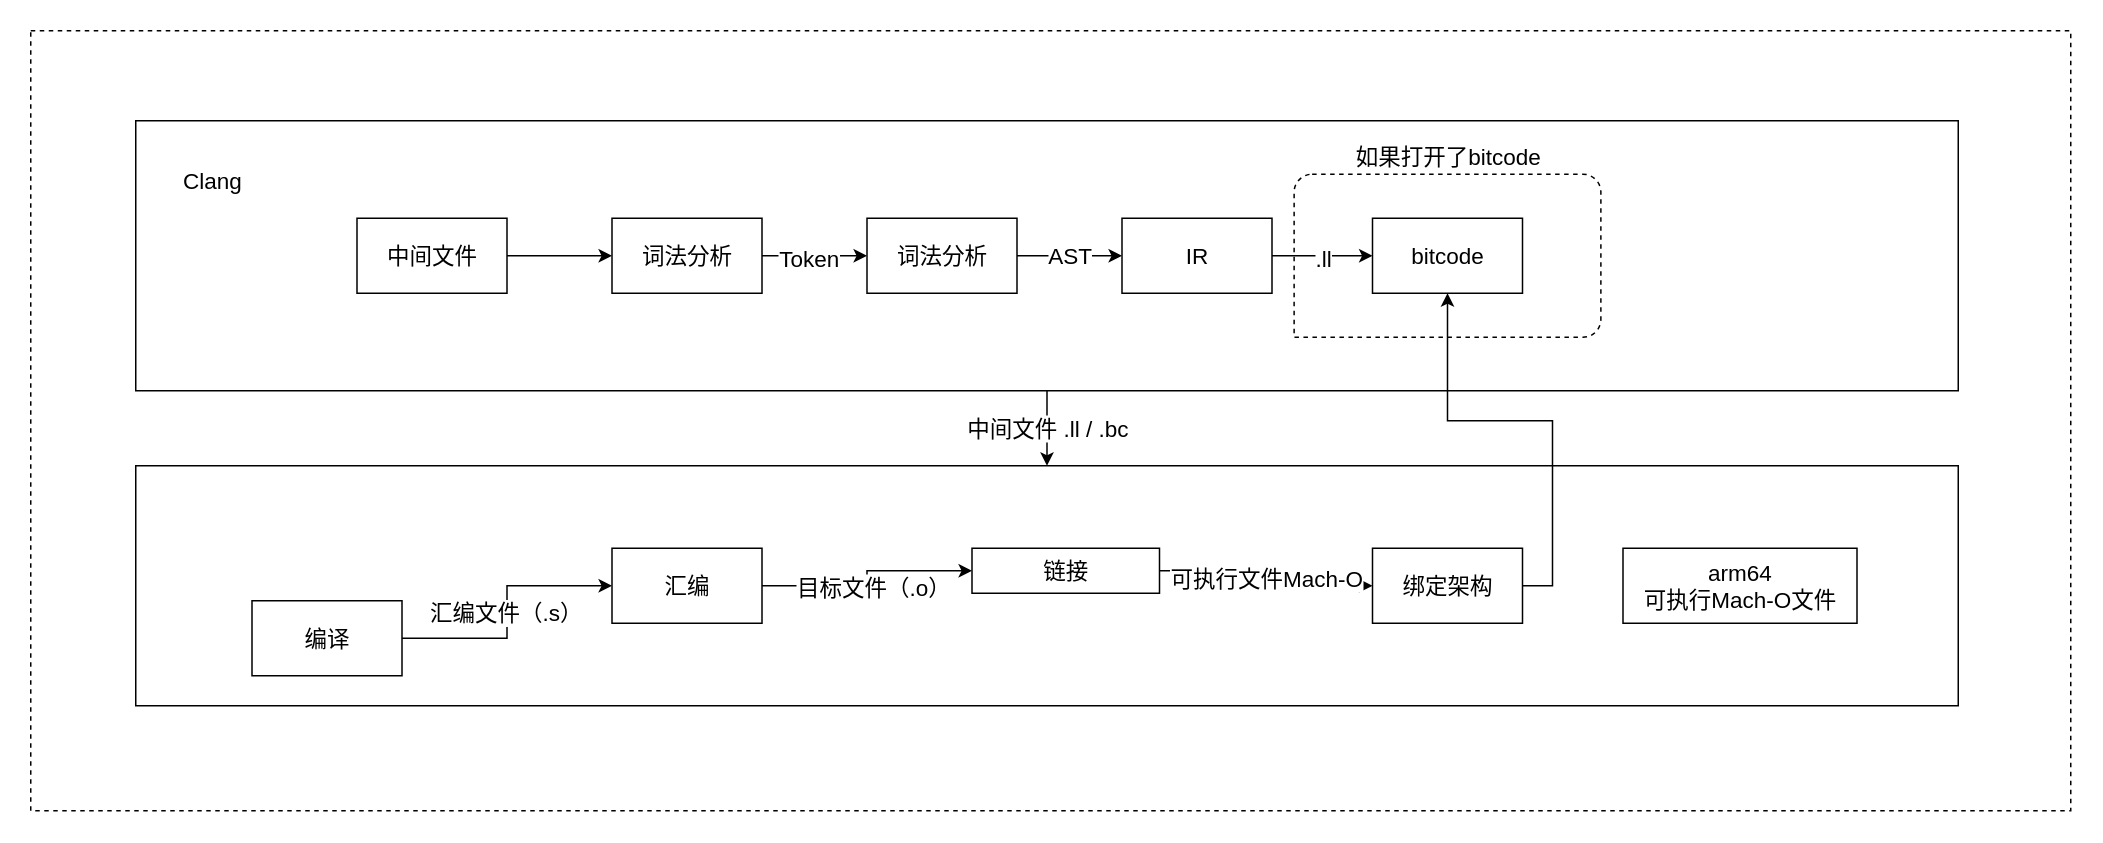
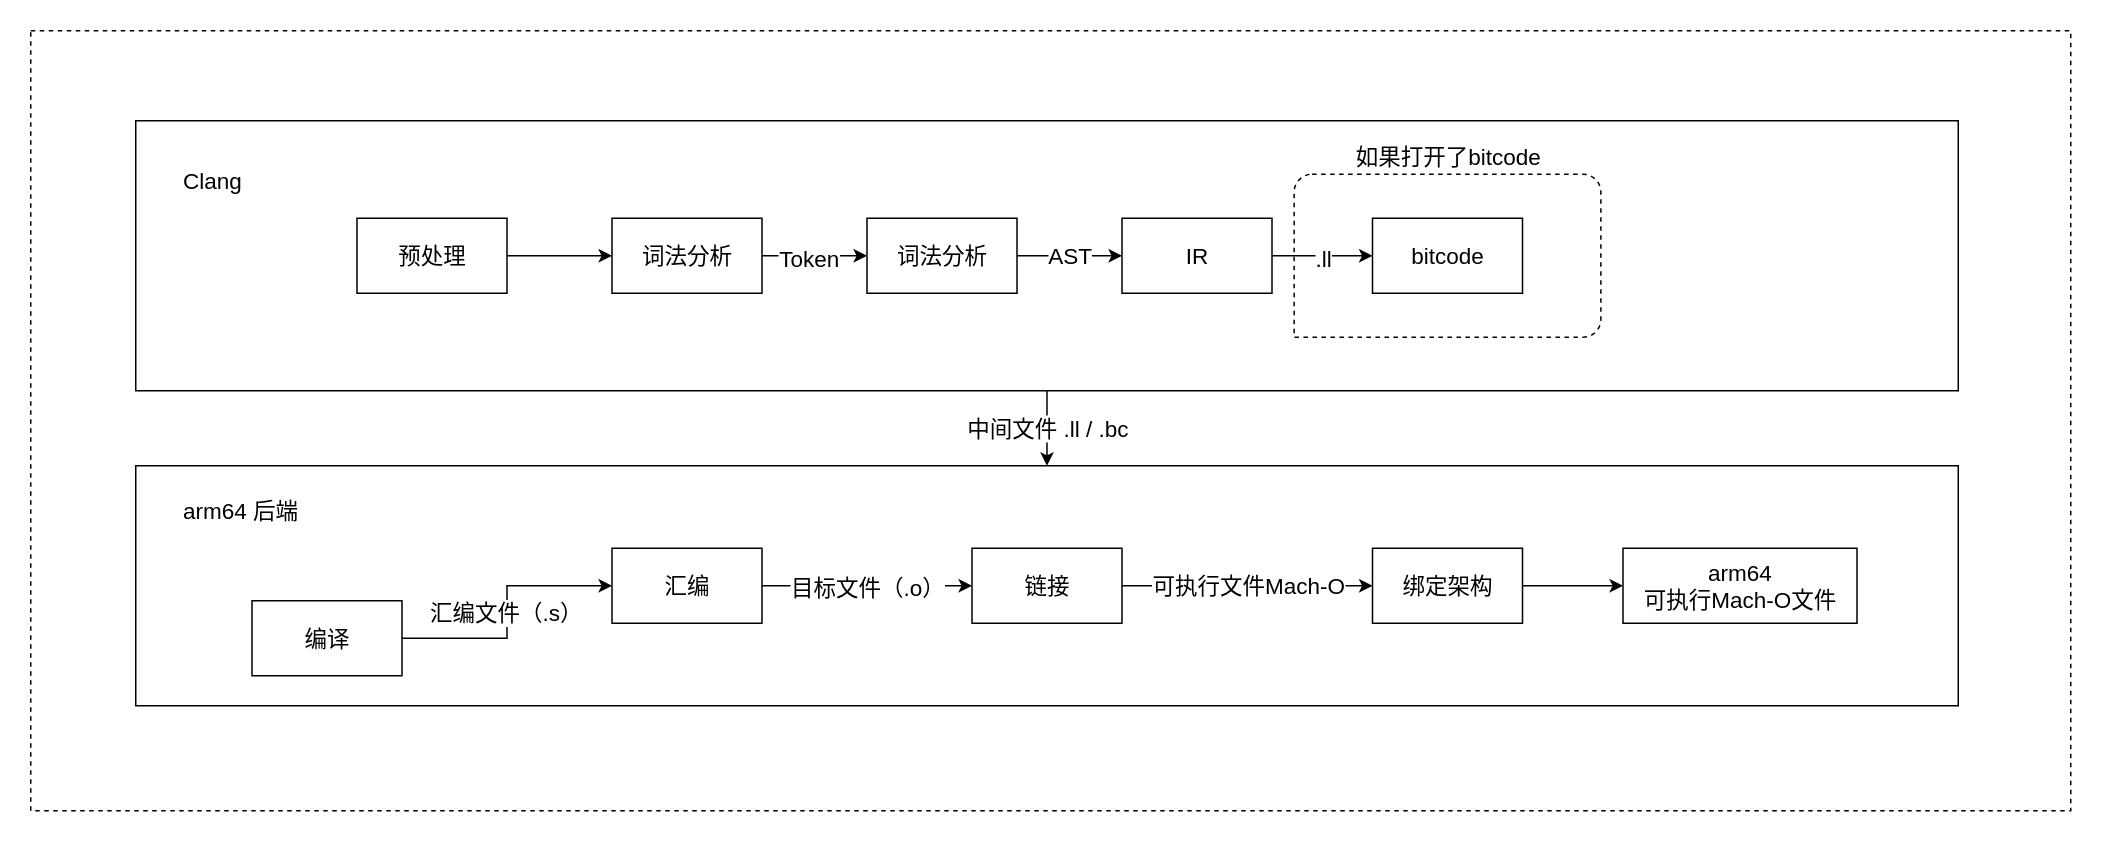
  <mxCell id="0" />
  <mxCell id="1" parent="0" />
  <mxCell id="2" value="" style="rounded=0;whiteSpace=wrap;html=1;shadow=0;dashed=1;sketch=0;fontSize=15;gradientColor=none;align=left;verticalAlign=bottom;" vertex="1" parent="1"><mxGeometry x="20" y="20" width="1360" height="520" as="geometry" /></mxCell>
  <mxCell id="3" value="中间文件 .ll / .bc" style="edgeStyle=orthogonalEdgeStyle;rounded=0;orthogonalLoop=1;jettySize=auto;html=1;exitX=0.5;exitY=1;exitDx=0;exitDy=0;entryX=0.5;entryY=0;entryDx=0;entryDy=0;fontSize=15;" edge="1" parent="1" source="4" target="18"><mxGeometry relative="1" as="geometry" /></mxCell>
  <mxCell id="4" value="" style="rounded=0;whiteSpace=wrap;html=1;fontSize=15;" vertex="1" parent="1"><mxGeometry x="90" y="80" width="1215" height="180" as="geometry" /></mxCell>
  <mxCell id="5" value="如果打开了bitcode" style="verticalLabelPosition=top;verticalAlign=bottom;shape=mxgraph.basic.three_corner_round_rect;dx=6;fontSize=15;labelPosition=center;align=center;dashed=1;spacing=2;html=1;labelBorderColor=none;shadow=0;sketch=0;" vertex="1" parent="1"><mxGeometry x="862.25" y="115.63" width="204.5" height="108.75" as="geometry" /></mxCell>
  <mxCell id="6" value="Clang" style="text;html=1;strokeColor=none;fillColor=none;align=left;verticalAlign=middle;whiteSpace=wrap;rounded=0;fontSize=15;" vertex="1" parent="1"><mxGeometry x="120" y="110" width="90" height="20" as="geometry" /></mxCell>
  <mxCell id="7" style="edgeStyle=orthogonalEdgeStyle;rounded=0;orthogonalLoop=1;jettySize=auto;html=1;exitX=1;exitY=0.5;exitDx=0;exitDy=0;entryX=0;entryY=0.5;entryDx=0;entryDy=0;fontSize=15;" edge="1" parent="1" source="8" target="11"><mxGeometry relative="1" as="geometry" /></mxCell>
- <mxCell id="8" value="中间文件" style="rounded=0;whiteSpace=wrap;html=1;fontSize=15;" vertex="1" parent="1"><mxGeometry x="237.5" y="145" width="100" height="50" as="geometry" /></mxCell>
+ <mxCell id="8" value="预处理" style="rounded=0;whiteSpace=wrap;html=1;fontSize=15;" vertex="1" parent="1"><mxGeometry x="237.5" y="145" width="100" height="50" as="geometry" /></mxCell>
  <mxCell id="9" style="edgeStyle=orthogonalEdgeStyle;rounded=0;orthogonalLoop=1;jettySize=auto;html=1;exitX=1;exitY=0.5;exitDx=0;exitDy=0;entryX=0;entryY=0.5;entryDx=0;entryDy=0;fontSize=15;" edge="1" parent="1" source="11" target="13"><mxGeometry relative="1" as="geometry" /></mxCell>
  <mxCell id="10" value="Token" style="edgeLabel;html=1;align=center;verticalAlign=middle;resizable=0;points=[];fontSize=15;" vertex="1" connectable="0" parent="9"><mxGeometry x="-0.12" y="-1" relative="1" as="geometry"><mxPoint as="offset" /></mxGeometry></mxCell>
  <mxCell id="11" value="词法分析" style="rounded=0;whiteSpace=wrap;html=1;fontSize=15;" vertex="1" parent="1"><mxGeometry x="407.5" y="145" width="100" height="50" as="geometry" /></mxCell>
  <mxCell id="12" value="AST" style="edgeStyle=orthogonalEdgeStyle;rounded=0;orthogonalLoop=1;jettySize=auto;html=1;exitX=1;exitY=0.5;exitDx=0;exitDy=0;entryX=0;entryY=0.5;entryDx=0;entryDy=0;fontSize=15;" edge="1" parent="1" source="13" target="16"><mxGeometry relative="1" as="geometry" /></mxCell>
  <mxCell id="13" value="词法分析" style="rounded=0;whiteSpace=wrap;html=1;fontSize=15;" vertex="1" parent="1"><mxGeometry x="577.5" y="145" width="100" height="50" as="geometry" /></mxCell>
  <mxCell id="14" style="edgeStyle=orthogonalEdgeStyle;rounded=0;orthogonalLoop=1;jettySize=auto;html=1;exitX=1;exitY=0.5;exitDx=0;exitDy=0;entryX=0;entryY=0.5;entryDx=0;entryDy=0;fontSize=15;" edge="1" parent="1" source="16" target="17"><mxGeometry relative="1" as="geometry" /></mxCell>
  <mxCell id="15" value=".ll" style="edgeLabel;html=1;align=center;verticalAlign=middle;resizable=0;points=[];fontSize=15;" vertex="1" connectable="0" parent="14"><mxGeometry x="0.015" y="-1" relative="1" as="geometry"><mxPoint as="offset" /></mxGeometry></mxCell>
  <mxCell id="16" value="IR" style="rounded=0;whiteSpace=wrap;html=1;fontSize=15;" vertex="1" parent="1"><mxGeometry x="747.5" y="145" width="100" height="50" as="geometry" /></mxCell>
  <mxCell id="17" value="bitcode" style="rounded=0;whiteSpace=wrap;html=1;fontSize=15;" vertex="1" parent="1"><mxGeometry x="914.5" y="145" width="100" height="50" as="geometry" /></mxCell>
  <mxCell id="18" value="" style="rounded=0;whiteSpace=wrap;html=1;fontSize=15;" vertex="1" parent="1"><mxGeometry x="90" y="310" width="1215" height="160" as="geometry" /></mxCell>
+ <mxCell id="19" value="arm64 后端&amp;nbsp;" style="text;html=1;strokeColor=none;fillColor=none;align=left;verticalAlign=middle;whiteSpace=wrap;rounded=0;fontSize=15;" vertex="1" parent="1"><mxGeometry x="120" y="330" width="90" height="20" as="geometry" /></mxCell>
  <mxCell id="20" style="edgeStyle=orthogonalEdgeStyle;rounded=0;orthogonalLoop=1;jettySize=auto;html=1;exitX=1;exitY=0.5;exitDx=0;exitDy=0;entryX=0;entryY=0.5;entryDx=0;entryDy=0;fontSize=15;" edge="1" parent="1" source="22" target="25"><mxGeometry relative="1" as="geometry" /></mxCell>
  <mxCell id="21" value="汇编文件（.s）" style="edgeLabel;html=1;align=center;verticalAlign=middle;resizable=0;points=[];fontSize=15;" vertex="1" connectable="0" parent="20"><mxGeometry y="1" relative="1" as="geometry"><mxPoint as="offset" /></mxGeometry></mxCell>
  <mxCell id="22" value="编译" style="rounded=0;whiteSpace=wrap;html=1;fontSize=15;" vertex="1" parent="1"><mxGeometry x="167.5" y="400" width="100" height="50" as="geometry" /></mxCell>
  <mxCell id="23" style="edgeStyle=orthogonalEdgeStyle;rounded=0;orthogonalLoop=1;jettySize=auto;html=1;exitX=1;exitY=0.5;exitDx=0;exitDy=0;entryX=0;entryY=0.5;entryDx=0;entryDy=0;fontSize=15;" edge="1" parent="1" source="25" target="27"><mxGeometry relative="1" as="geometry" /></mxCell>
  <mxCell id="24" value="目标文件（.o）" style="edgeLabel;html=1;align=center;verticalAlign=middle;resizable=0;points=[];fontSize=15;" vertex="1" connectable="0" parent="23"><mxGeometry x="-0.12" y="-1" relative="1" as="geometry"><mxPoint x="8" y="-1" as="offset" /></mxGeometry></mxCell>
  <mxCell id="25" value="汇编" style="rounded=0;whiteSpace=wrap;html=1;fontSize=15;" vertex="1" parent="1"><mxGeometry x="407.5" y="365" width="100" height="50" as="geometry" /></mxCell>
  <mxCell id="26" value="可执行文件Mach-O" style="edgeStyle=orthogonalEdgeStyle;rounded=0;orthogonalLoop=1;jettySize=auto;html=1;exitX=1;exitY=0.5;exitDx=0;exitDy=0;entryX=0;entryY=0.5;entryDx=0;entryDy=0;fontSize=15;" edge="1" parent="1" source="27" target="29"><mxGeometry relative="1" as="geometry" /></mxCell>
- <mxCell id="27" value="链接" style="rounded=0;whiteSpace=wrap;html=1;fontSize=15;" vertex="1" parent="1"><mxGeometry x="647.5" y="365" width="125" height="30" as="geometry" /></mxCell>
- <mxCell id="28" style="edgeStyle=orthogonalEdgeStyle;rounded=0;orthogonalLoop=1;jettySize=auto;html=1;exitX=1;exitY=0.5;exitDx=0;exitDy=0;fontSize=15;" edge="1" parent="1" source="29" target="17"><mxGeometry relative="1" as="geometry" /></mxCell>
+ <mxCell id="27" value="链接" style="rounded=0;whiteSpace=wrap;html=1;fontSize=15;" vertex="1" parent="1"><mxGeometry x="647.5" y="365" width="100" height="50" as="geometry" /></mxCell>
+ <mxCell id="28" style="edgeStyle=orthogonalEdgeStyle;rounded=0;orthogonalLoop=1;jettySize=auto;html=1;exitX=1;exitY=0.5;exitDx=0;exitDy=0;entryX=0;entryY=0.5;entryDx=0;entryDy=0;fontSize=15;" edge="1" parent="1" source="29" target="30"><mxGeometry relative="1" as="geometry" /></mxCell>
  <mxCell id="29" value="绑定架构" style="rounded=0;whiteSpace=wrap;html=1;fontSize=15;" vertex="1" parent="1"><mxGeometry x="914.5" y="365" width="100" height="50" as="geometry" /></mxCell>
  <mxCell id="30" value="arm64&lt;br&gt;可执行&lt;span style=&quot;background-color: rgb(255 , 255 , 255)&quot;&gt;Mach-O&lt;/span&gt;文件" style="rounded=0;whiteSpace=wrap;html=1;fontSize=15;" vertex="1" parent="1"><mxGeometry x="1081.5" y="365" width="156" height="50" as="geometry" /></mxCell>
